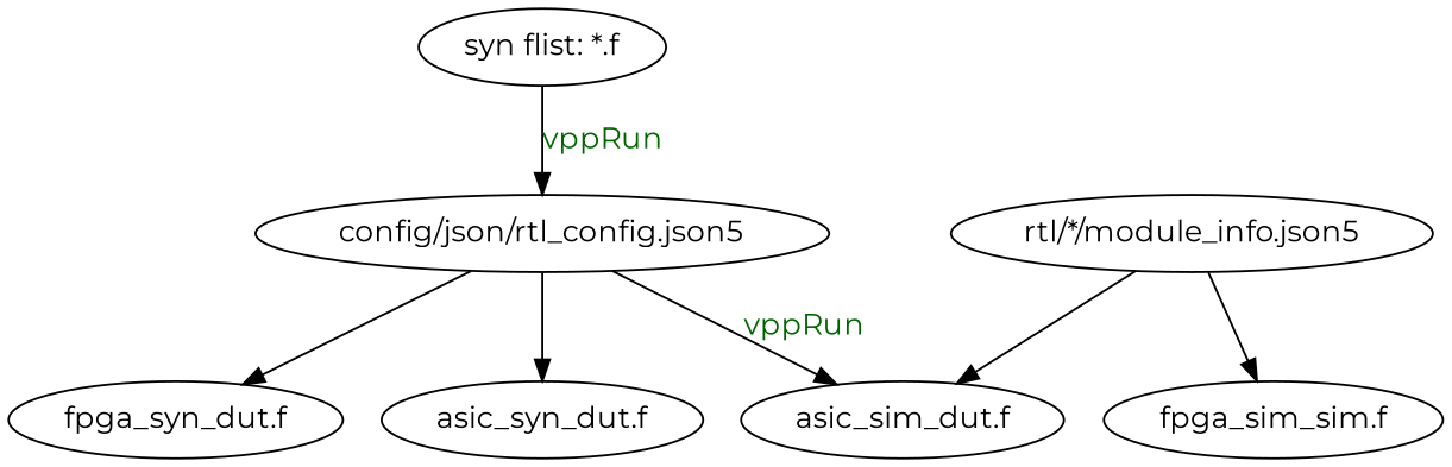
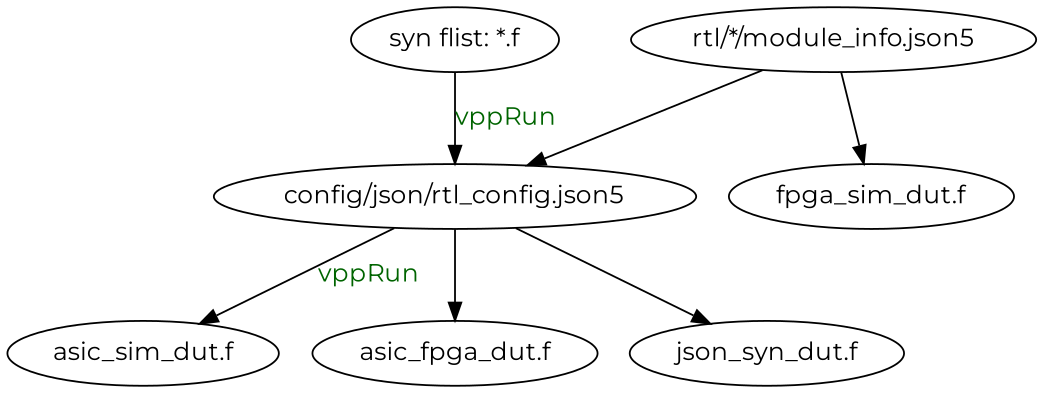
  digraph {
    fontname=Montserrat
    node [fontname=Montserrat]
    edge [fontcolor=darkgreen fontname=Montserrat]
    n1 [label="syn flist: *.f"]
    n2 [label="config/json/rtl_config.json5"]
    n3 [label="asic_sim_dut.f"]
-   n4 [label="asic_syn_dut.f"]
-   n5 [label="fpga_syn_dut.f"]
+   n4 [label="asic_fpga_dut.f"]
+   n5 [label="json_syn_dut.f"]
    n6 [label="rtl/*/module_info.json5"]
-   n7 [label="fpga_sim_sim.f"]
+   n7 [label="fpga_sim_dut.f"]
    n1 -> n2 [label=vppRun]
    n2 -> n3 [label=vppRun]
    n2 -> n4
    n2 -> n5
-   n6 -> n3
+   n6 -> n2
    n6 -> n7
  }
